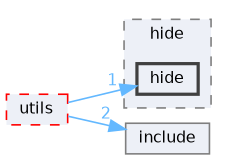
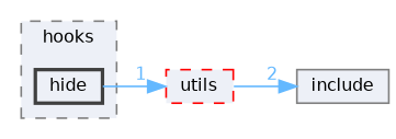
  digraph {
    compound=true
    rankdir=LR
    node [fillcolor="#edf0f7" fontname=Helvetica fontsize=10 shape=box]
    edge [color=steelblue1 fontcolor=steelblue1 fontname=Helvetica fontsize=10 labeldistance=1.5 labelfontname=Helvetica labelfontsize=10]
    n1 [color=grey25 height=0.2 label=hide style="filled,bold" width=0.4]
    n2 [color=red height=0.2 label=utils style="filled,dashed" width=0.4]
    n3 [color=grey50 height=0.2 label=include style=filled width=0.4]
    subgraph cluster_1 {
      bgcolor="#edf0f7"
      fontname=Helvetica
      fontsize=10
-     label=hide
+     label=hooks
      pencolor=grey50
      style="filled,dashed"
      n1
    }
-   n2 -> n1 [headlabel=1]
+   n1 -> n2 [headlabel=1]
    n2 -> n3 [headlabel=2]
  }
